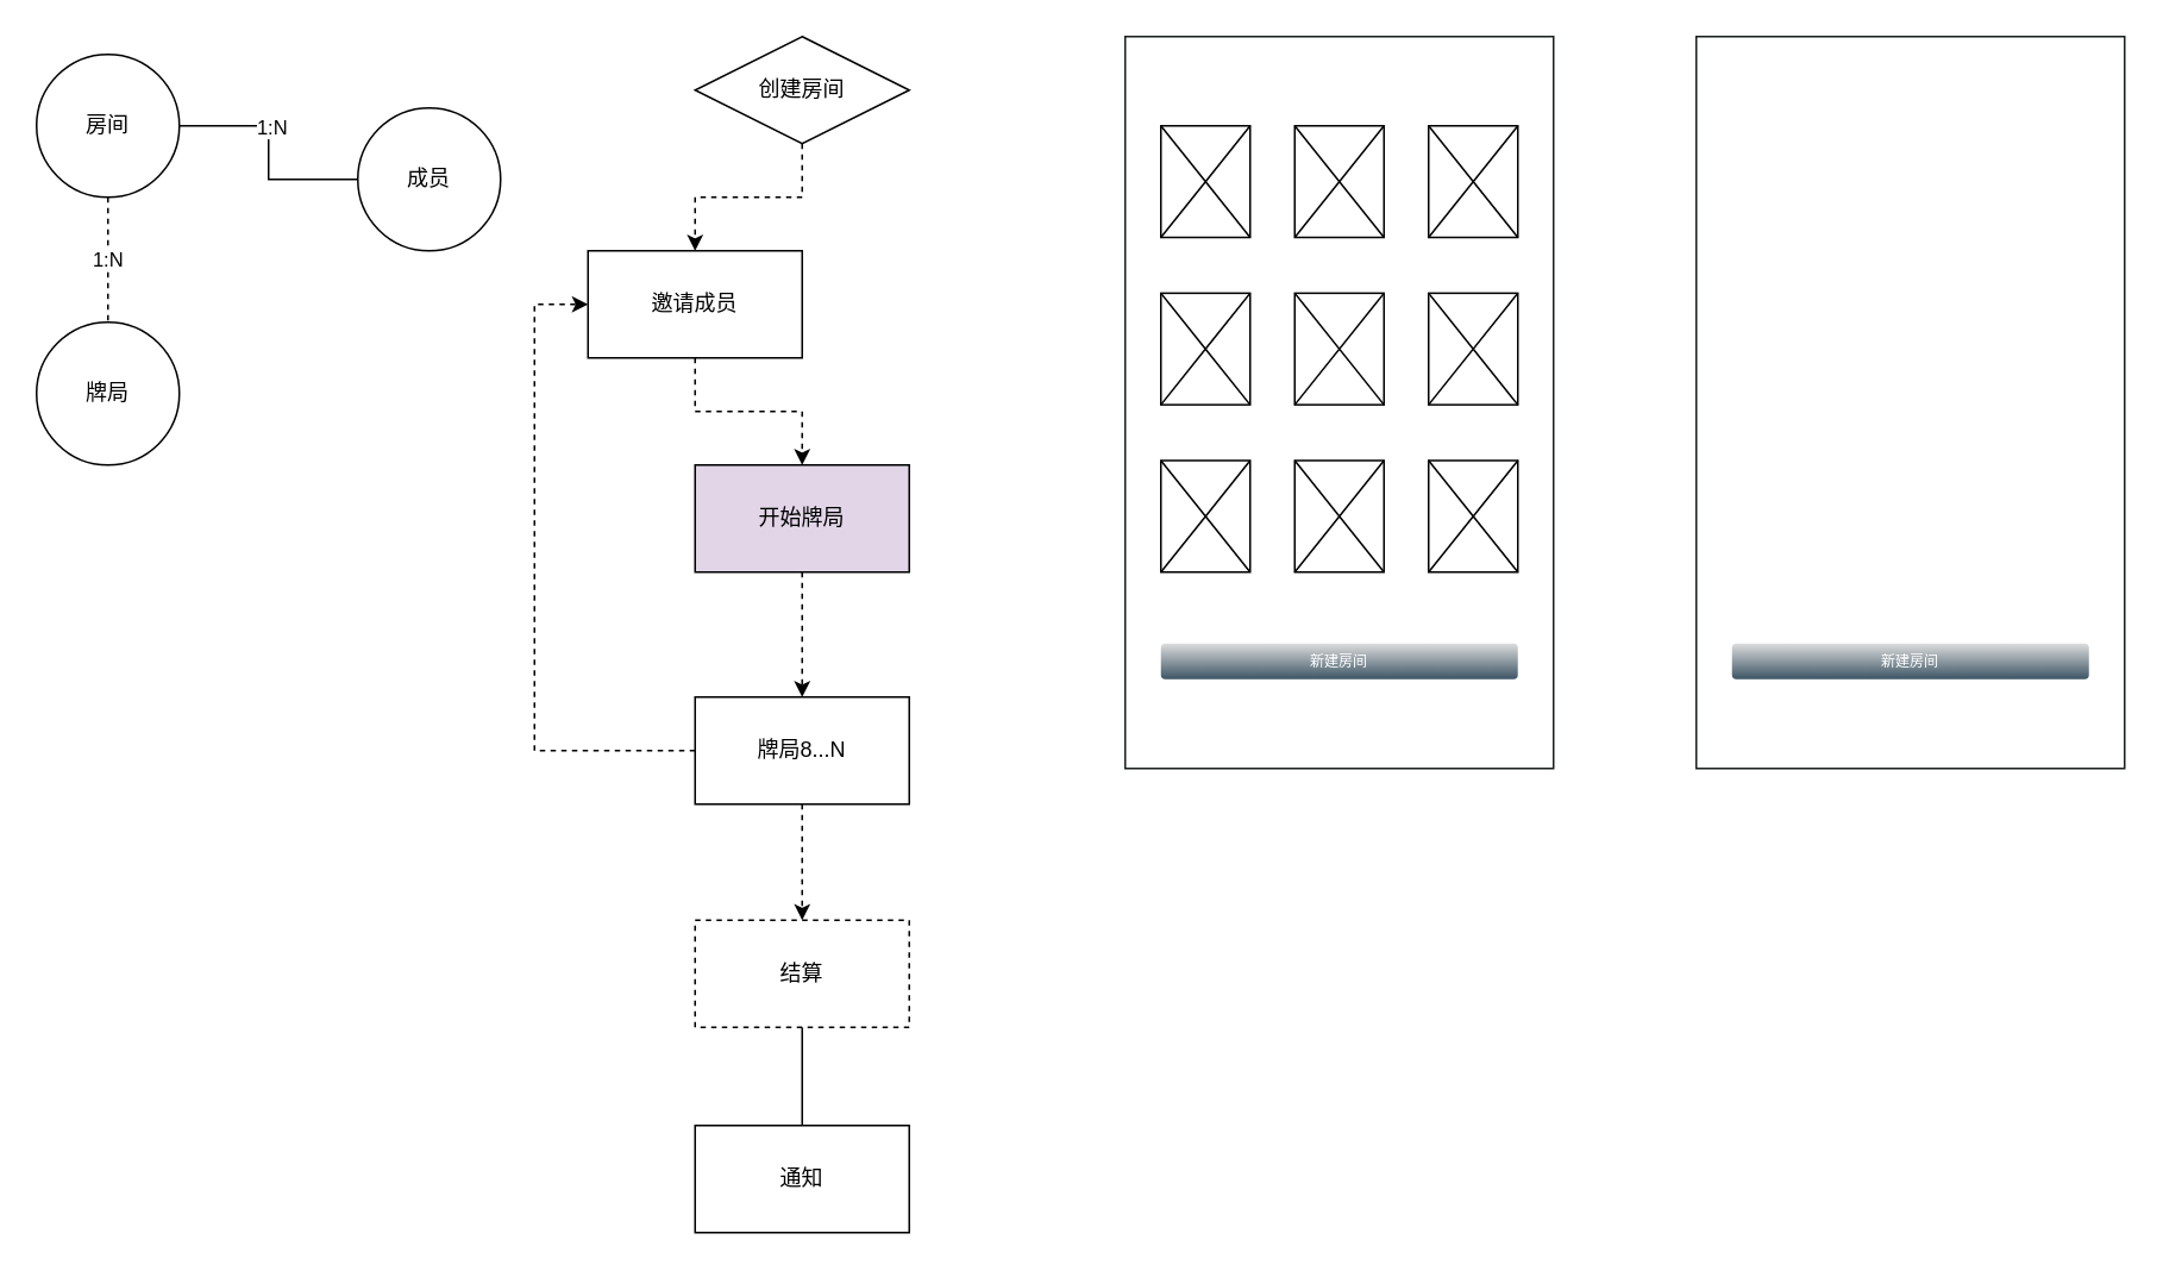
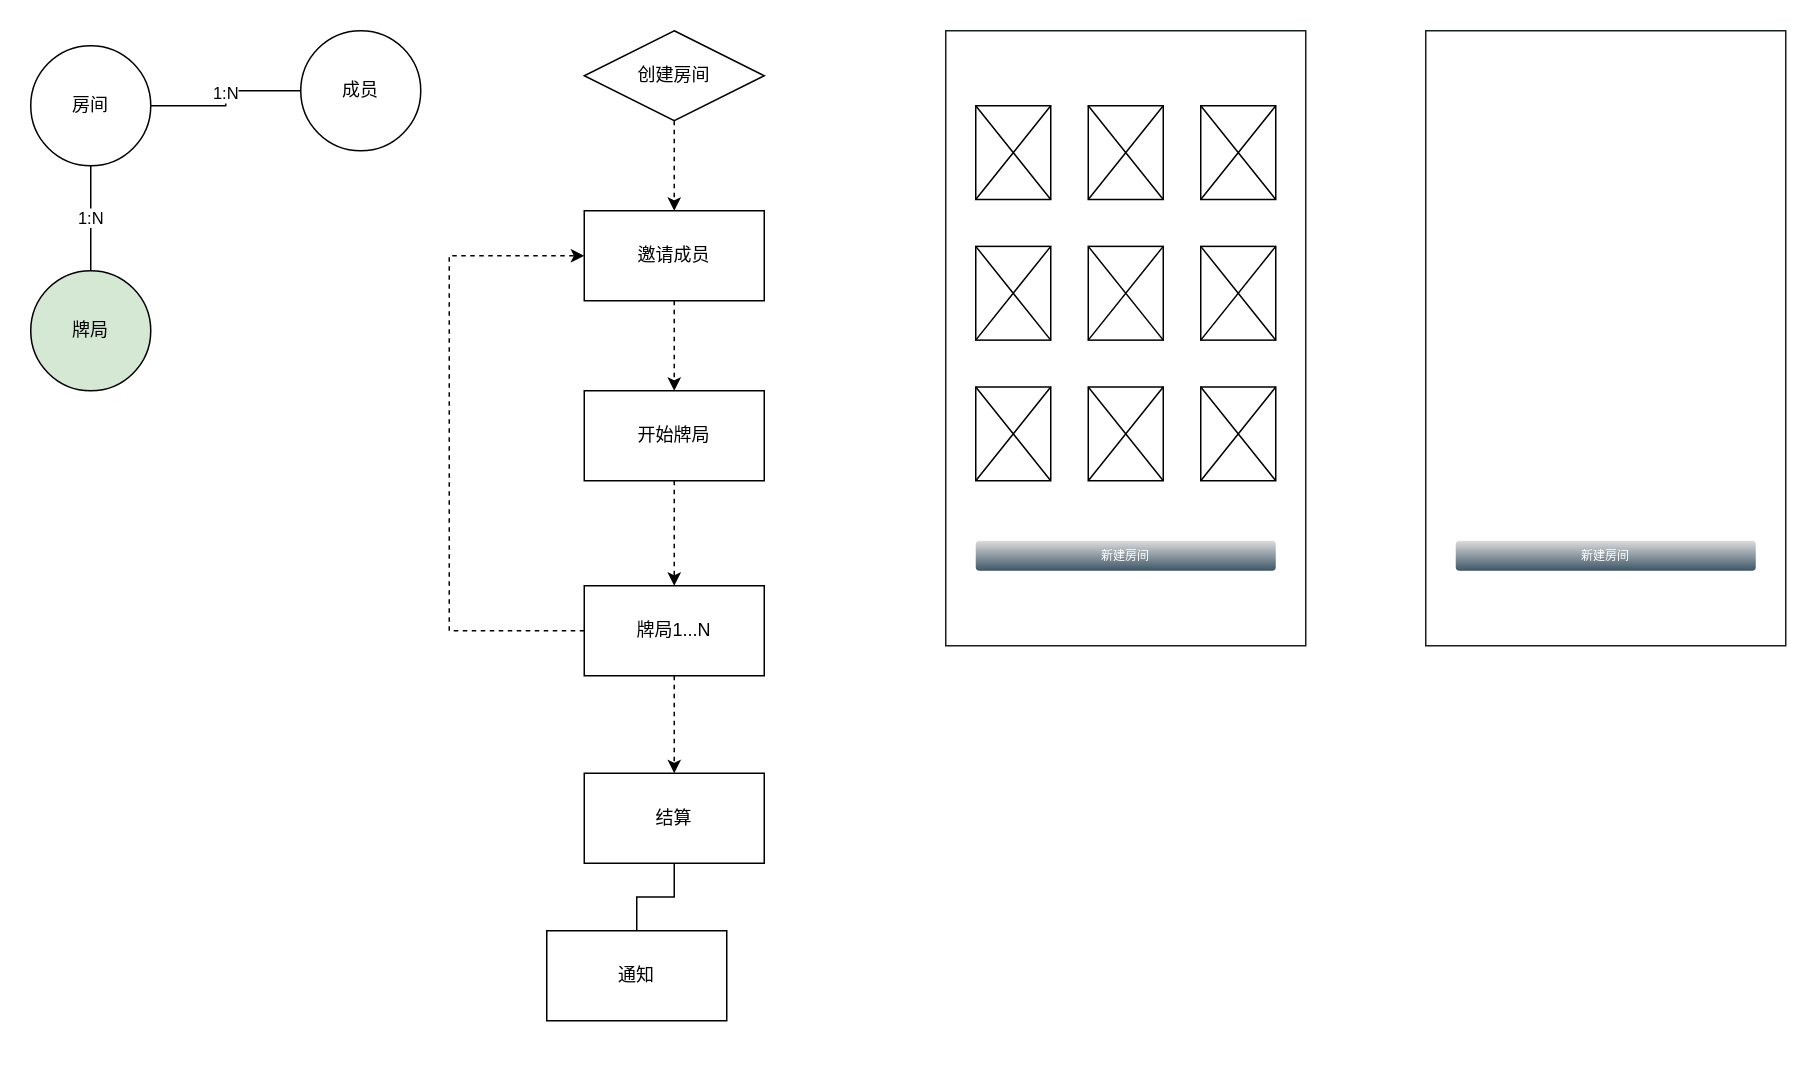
  <mxCell id="0" />
  <mxCell id="1" parent="0" />
  <mxCell id="2" style="edgeStyle=orthogonalEdgeStyle;rounded=0;orthogonalLoop=1;jettySize=auto;html=1;entryX=0;entryY=0.5;entryDx=0;entryDy=0;endArrow=none;endFill=0;" edge="1" parent="1" source="5" target="6"><mxGeometry relative="1" as="geometry" /></mxCell>
  <mxCell id="3" value="1:N" style="edgeLabel;html=1;align=center;verticalAlign=middle;resizable=0;points=[];" vertex="1" connectable="0" parent="2"><mxGeometry x="-0.1" y="1" relative="1" as="geometry"><mxPoint y="-9" as="offset" /></mxGeometry></mxCell>
- <mxCell id="4" value="1:N" style="edgeStyle=orthogonalEdgeStyle;rounded=0;orthogonalLoop=1;jettySize=auto;html=1;endArrow=none;endFill=0;dashed=1;" edge="1" parent="1" source="5" target="7"><mxGeometry relative="1" as="geometry" /></mxCell>
+ <mxCell id="4" value="1:N" style="edgeStyle=orthogonalEdgeStyle;rounded=0;orthogonalLoop=1;jettySize=auto;html=1;endArrow=none;endFill=0;" edge="1" parent="1" source="5" target="7"><mxGeometry relative="1" as="geometry" /></mxCell>
  <mxCell id="5" value="房间" style="ellipse;whiteSpace=wrap;html=1;aspect=fixed;" vertex="1" parent="1"><mxGeometry x="20" y="30" width="80" height="80" as="geometry" /></mxCell>
- <mxCell id="6" value="成员" style="ellipse;whiteSpace=wrap;html=1;aspect=fixed;" vertex="1" parent="1"><mxGeometry x="200" y="60" width="80" height="80" as="geometry" /></mxCell>
- <mxCell id="7" value="牌局" style="ellipse;whiteSpace=wrap;html=1;aspect=fixed;" vertex="1" parent="1"><mxGeometry x="20" y="180" width="80" height="80" as="geometry" /></mxCell>
+ <mxCell id="6" value="成员" style="ellipse;whiteSpace=wrap;html=1;aspect=fixed;" vertex="1" parent="1"><mxGeometry x="200" y="20" width="80" height="80" as="geometry" /></mxCell>
+ <mxCell id="7" value="牌局" style="ellipse;whiteSpace=wrap;html=1;aspect=fixed;fillColor=#d5e8d4;" vertex="1" parent="1"><mxGeometry x="20" y="180" width="80" height="80" as="geometry" /></mxCell>
  <mxCell id="8" style="edgeStyle=orthogonalEdgeStyle;rounded=0;orthogonalLoop=1;jettySize=auto;html=1;entryX=0.5;entryY=0;entryDx=0;entryDy=0;endArrow=classic;endFill=1;dashed=1;" edge="1" parent="1" source="9" target="11"><mxGeometry relative="1" as="geometry" /></mxCell>
  <mxCell id="9" value="创建房间" style="rhombus;whiteSpace=wrap;html=1;" vertex="1" parent="1"><mxGeometry x="389" y="20" width="120" height="60" as="geometry" /></mxCell>
  <mxCell id="10" style="edgeStyle=orthogonalEdgeStyle;rounded=0;orthogonalLoop=1;jettySize=auto;html=1;endArrow=classic;endFill=1;dashed=1;" edge="1" parent="1" source="11" target="13"><mxGeometry relative="1" as="geometry" /></mxCell>
- <mxCell id="11" value="邀请成员" style="rounded=0;whiteSpace=wrap;html=1;" vertex="1" parent="1"><mxGeometry x="329" y="140" width="120" height="60" as="geometry" /></mxCell>
+ <mxCell id="11" value="邀请成员" style="rounded=0;whiteSpace=wrap;html=1;" vertex="1" parent="1"><mxGeometry x="389" y="140" width="120" height="60" as="geometry" /></mxCell>
  <mxCell id="12" style="edgeStyle=orthogonalEdgeStyle;rounded=0;orthogonalLoop=1;jettySize=auto;html=1;endArrow=classic;endFill=1;dashed=1;" edge="1" parent="1" source="13"><mxGeometry relative="1" as="geometry"><mxPoint x="449" y="390" as="targetPoint" /></mxGeometry></mxCell>
- <mxCell id="13" value="开始牌局" style="rounded=0;whiteSpace=wrap;html=1;fillColor=#e1d5e7;" vertex="1" parent="1"><mxGeometry x="389" y="260" width="120" height="60" as="geometry" /></mxCell>
+ <mxCell id="13" value="开始牌局" style="rounded=0;whiteSpace=wrap;html=1;" vertex="1" parent="1"><mxGeometry x="389" y="260" width="120" height="60" as="geometry" /></mxCell>
  <mxCell id="14" style="edgeStyle=orthogonalEdgeStyle;rounded=0;orthogonalLoop=1;jettySize=auto;html=1;endArrow=none;endFill=1;" edge="1" parent="1" source="15" target="19"><mxGeometry relative="1" as="geometry" /></mxCell>
- <mxCell id="15" value="结算" style="rounded=0;whiteSpace=wrap;html=1;dashed=1;" vertex="1" parent="1"><mxGeometry x="389" y="515" width="120" height="60" as="geometry" /></mxCell>
+ <mxCell id="15" value="结算" style="rounded=0;whiteSpace=wrap;html=1;" vertex="1" parent="1"><mxGeometry x="389" y="515" width="120" height="60" as="geometry" /></mxCell>
  <mxCell id="16" style="edgeStyle=orthogonalEdgeStyle;rounded=0;orthogonalLoop=1;jettySize=auto;html=1;entryX=0.5;entryY=0;entryDx=0;entryDy=0;endArrow=classic;endFill=1;dashed=1;" edge="1" parent="1" source="18" target="15"><mxGeometry relative="1" as="geometry" /></mxCell>
  <mxCell id="17" style="edgeStyle=orthogonalEdgeStyle;rounded=0;orthogonalLoop=1;jettySize=auto;html=1;entryX=0;entryY=0.5;entryDx=0;entryDy=0;dashed=1;endArrow=classic;endFill=1;" edge="1" parent="1" source="18" target="11"><mxGeometry relative="1" as="geometry"><Array as="points"><mxPoint x="299" y="420" /><mxPoint x="299" y="170" /></Array></mxGeometry></mxCell>
- <mxCell id="18" value="牌局8...N" style="rounded=0;whiteSpace=wrap;html=1;" vertex="1" parent="1"><mxGeometry x="389" y="390" width="120" height="60" as="geometry" /></mxCell>
- <mxCell id="19" value="通知" style="rounded=0;whiteSpace=wrap;html=1;" vertex="1" parent="1"><mxGeometry x="389" y="630" width="120" height="60" as="geometry" /></mxCell>
+ <mxCell id="18" value="牌局1...N" style="rounded=0;whiteSpace=wrap;html=1;" vertex="1" parent="1"><mxGeometry x="389" y="390" width="120" height="60" as="geometry" /></mxCell>
+ <mxCell id="19" value="通知" style="rounded=0;whiteSpace=wrap;html=1;" vertex="1" parent="1"><mxGeometry x="364" y="620" width="120" height="60" as="geometry" /></mxCell>
  <mxCell id="20" value="" style="verticalLabelPosition=bottom;verticalAlign=top;html=1;shadow=0;dashed=0;strokeWidth=1;shape=mxgraph.ios.iBgFlat;strokeColor=#18211b;" vertex="1" parent="1"><mxGeometry x="630" y="20" width="240" height="410" as="geometry" /></mxCell>
  <mxCell id="21" value="" style="verticalLabelPosition=bottom;verticalAlign=top;html=1;shadow=0;dashed=0;strokeWidth=1;shape=mxgraph.ios.iIconGrid;gridSize=3,3;" vertex="1" parent="1"><mxGeometry x="650" y="70" width="200" height="250" as="geometry" /></mxCell>
  <mxCell id="22" value="新建房间" style="strokeWidth=1;html=1;shadow=0;dashed=0;shape=mxgraph.ios.iButton;strokeColor=#444444;fontColor=#ffffff;buttonText=;fontSize=8;fillColor=#dddddd;fillColor2=#3D5565;whiteSpace=wrap;align=center;sketch=0;" vertex="1" parent="1"><mxGeometry x="650" y="360" width="200" height="20" as="geometry" /></mxCell>
  <mxCell id="23" value="" style="verticalLabelPosition=bottom;verticalAlign=top;html=1;shadow=0;dashed=0;strokeWidth=1;shape=mxgraph.ios.iBgFlat;strokeColor=#18211b;" vertex="1" parent="1"><mxGeometry x="950" y="20" width="240" height="410" as="geometry" /></mxCell>
  <mxCell id="24" value="新建房间" style="strokeWidth=1;html=1;shadow=0;dashed=0;shape=mxgraph.ios.iButton;strokeColor=#444444;fontColor=#ffffff;buttonText=;fontSize=8;fillColor=#dddddd;fillColor2=#3D5565;whiteSpace=wrap;align=center;sketch=0;" vertex="1" parent="1"><mxGeometry x="970" y="360" width="200" height="20" as="geometry" /></mxCell>
